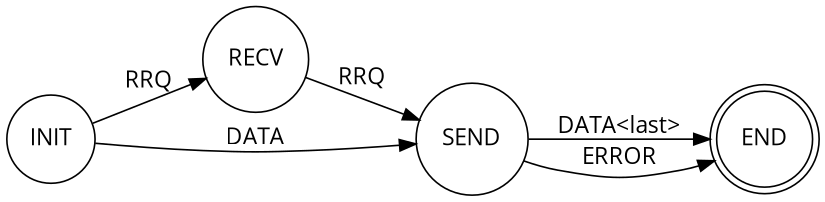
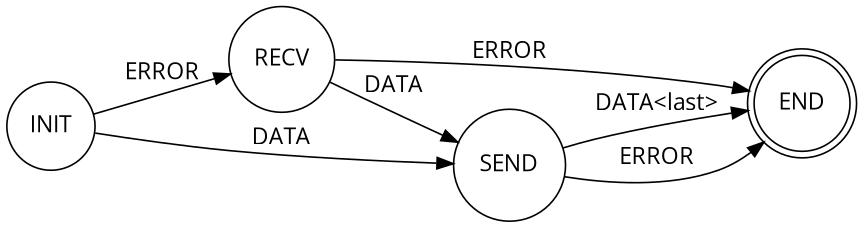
  digraph {
    fontname="Open Sans"
    rankdir=LR
    node [fontname="Open Sans" shape=circle]
    edge [fontname="Open Sans"]
    END [shape=doublecircle]
    INIT
    RECV
    SEND
-   INIT -> RECV [label=RRQ]
+   INIT -> RECV [label=ERROR]
    INIT -> SEND [label=DATA]
-   RECV -> SEND [label=RRQ]
+   RECV -> END [label=ERROR]
+   RECV -> SEND [label=DATA]
    SEND -> END [label="DATA<last>"]
    SEND -> END [label=ERROR]
  }
